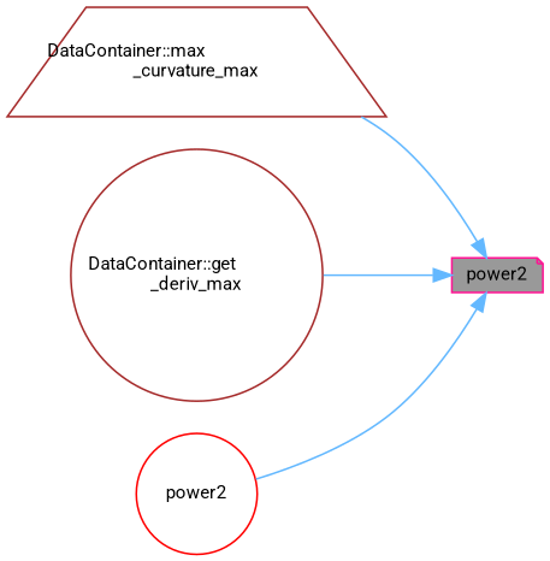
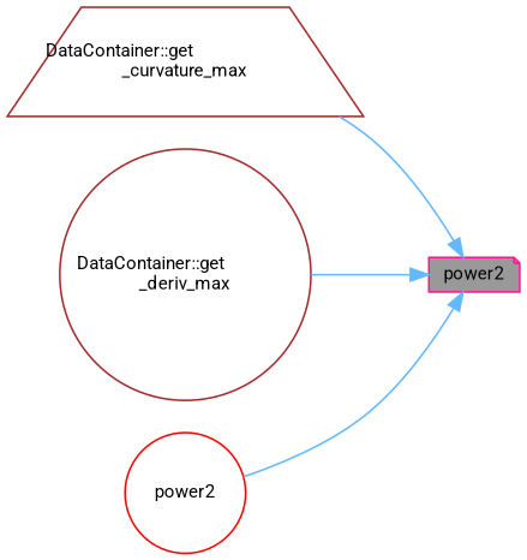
  digraph {
    rankdir=RL
    fontname=Roboto
    node [color=brown fillcolor=white fontname=Roboto fontsize=10 shape=circle style=filled]
    edge [color=steelblue1 dir=back fontname=Roboto fontsize=10 labelfontname=Helvetica labelfontsize=10 style=solid]
    n1 [color=deeppink fillcolor=grey60 fontcolor=black height=0.2 label=power2 shape=note width=0.4]
-   n2 [height=0.2 label="DataContainer::max\l_curvature_max" shape=trapezium width=0.4]
+   n2 [height=0.2 label="DataContainer::get\l_curvature_max" shape=trapezium width=0.4]
    n3 [height=0.2 label="DataContainer::get\l_deriv_max" width=0.4]
    n4 [color=red height=0.2 label=power2 width=0.4]
    n1 -> n2
    n1 -> n3
    n1 -> n4
  }
